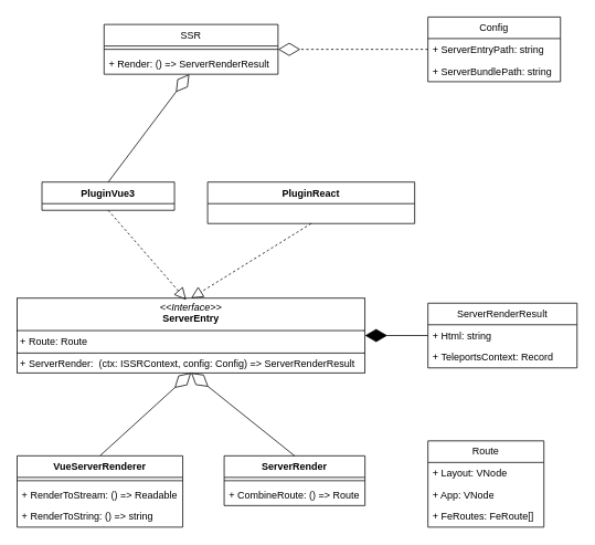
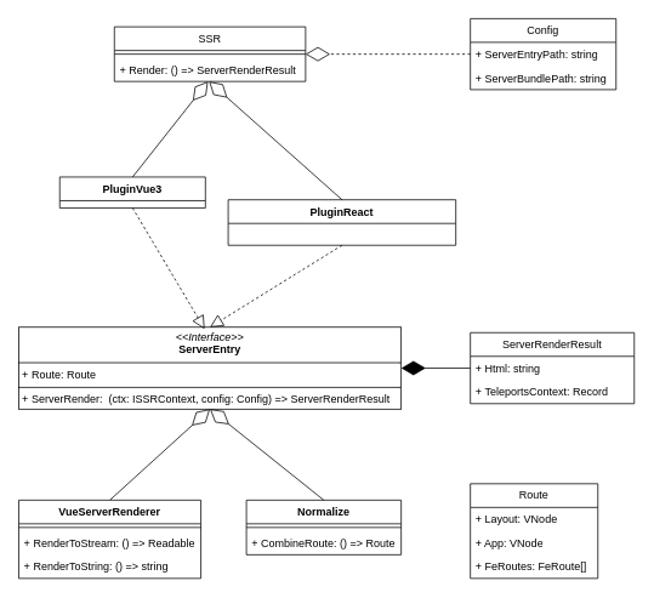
  <mxCell id="0" />
  <mxCell id="1" parent="0" />
  <mxCell id="2" value="Config" style="swimlane;fontStyle=0;childLayout=stackLayout;horizontal=1;startSize=26;fillColor=none;horizontalStack=0;resizeParent=1;resizeParentMax=0;resizeLast=0;collapsible=1;marginBottom=0;whiteSpace=wrap;html=1;" parent="1" vertex="1"><mxGeometry x="516" y="20" width="160" height="78" as="geometry"><mxRectangle x="340" y="330" width="80" height="30" as="alternateBounds" /></mxGeometry></mxCell>
  <mxCell id="3" value="+ ServerEntryPath: string" style="text;strokeColor=none;fillColor=none;align=left;verticalAlign=top;spacingLeft=4;spacingRight=4;overflow=hidden;rotatable=0;points=[[0,0.5],[1,0.5]];portConstraint=eastwest;whiteSpace=wrap;html=1;" parent="2" vertex="1"><mxGeometry y="26" width="160" height="26" as="geometry" /></mxCell>
  <mxCell id="4" value="+ ServerBundlePath: string" style="text;strokeColor=none;fillColor=none;align=left;verticalAlign=top;spacingLeft=4;spacingRight=4;overflow=hidden;rotatable=0;points=[[0,0.5],[1,0.5]];portConstraint=eastwest;whiteSpace=wrap;html=1;" parent="2" vertex="1"><mxGeometry y="52" width="160" height="26" as="geometry" /></mxCell>
  <mxCell id="5" value="Route" style="swimlane;fontStyle=0;childLayout=stackLayout;horizontal=1;startSize=26;fillColor=none;horizontalStack=0;resizeParent=1;resizeParentMax=0;resizeLast=0;collapsible=1;marginBottom=0;whiteSpace=wrap;html=1;" vertex="1" parent="1"><mxGeometry x="516" y="531" width="140" height="104" as="geometry" /></mxCell>
  <mxCell id="6" value="+ Layout: VNode" style="text;strokeColor=none;fillColor=none;align=left;verticalAlign=top;spacingLeft=4;spacingRight=4;overflow=hidden;rotatable=0;points=[[0,0.5],[1,0.5]];portConstraint=eastwest;whiteSpace=wrap;html=1;" vertex="1" parent="5"><mxGeometry y="26" width="140" height="26" as="geometry" /></mxCell>
  <mxCell id="7" value="+ App: VNode" style="text;strokeColor=none;fillColor=none;align=left;verticalAlign=top;spacingLeft=4;spacingRight=4;overflow=hidden;rotatable=0;points=[[0,0.5],[1,0.5]];portConstraint=eastwest;whiteSpace=wrap;html=1;" vertex="1" parent="5"><mxGeometry y="52" width="140" height="26" as="geometry" /></mxCell>
  <mxCell id="8" value="+ FeRoutes: FeRoute[]" style="text;strokeColor=none;fillColor=none;align=left;verticalAlign=top;spacingLeft=4;spacingRight=4;overflow=hidden;rotatable=0;points=[[0,0.5],[1,0.5]];portConstraint=eastwest;whiteSpace=wrap;html=1;" vertex="1" parent="5"><mxGeometry y="78" width="140" height="26" as="geometry" /></mxCell>
  <mxCell id="9" value="&lt;p style=&quot;margin:0px;margin-top:4px;text-align:center;&quot;&gt;&lt;i&gt;&amp;lt;&amp;lt;Interface&amp;gt;&amp;gt;&lt;/i&gt;&lt;br&gt;&lt;b&gt;ServerEntry&lt;/b&gt;&lt;/p&gt;&lt;hr size=&quot;1&quot; style=&quot;border-style:solid;&quot;&gt;&lt;p style=&quot;margin:0px;margin-left:4px;&quot;&gt;+ Route: Route&lt;/p&gt;&lt;hr size=&quot;1&quot; style=&quot;border-style:solid;&quot;&gt;&lt;p style=&quot;margin:0px;margin-left:4px;&quot;&gt;+ ServerRender:&amp;nbsp; (ctx: ISSRContext, config: Config) =&amp;gt;&amp;nbsp;&lt;span style=&quot;text-align: center; background-color: transparent; color: light-dark(rgb(0, 0, 0), rgb(255, 255, 255));&quot;&gt;ServerRenderResult&lt;/span&gt;&lt;/p&gt;" style="verticalAlign=top;align=left;overflow=fill;html=1;whiteSpace=wrap;" vertex="1" parent="1"><mxGeometry x="20" y="359" width="420" height="90" as="geometry" /></mxCell>
  <mxCell id="10" value="ServerRenderResult" style="swimlane;fontStyle=0;childLayout=stackLayout;horizontal=1;startSize=26;fillColor=none;horizontalStack=0;resizeParent=1;resizeParentMax=0;resizeLast=0;collapsible=1;marginBottom=0;whiteSpace=wrap;html=1;" vertex="1" parent="1"><mxGeometry x="516" y="365" width="180" height="78" as="geometry" /></mxCell>
  <mxCell id="11" value="+ Html: string" style="text;strokeColor=none;fillColor=none;align=left;verticalAlign=top;spacingLeft=4;spacingRight=4;overflow=hidden;rotatable=0;points=[[0,0.5],[1,0.5]];portConstraint=eastwest;whiteSpace=wrap;html=1;" vertex="1" parent="10"><mxGeometry y="26" width="180" height="26" as="geometry" /></mxCell>
  <mxCell id="12" value="+ TeleportsContext: Record" style="text;strokeColor=none;fillColor=none;align=left;verticalAlign=top;spacingLeft=4;spacingRight=4;overflow=hidden;rotatable=0;points=[[0,0.5],[1,0.5]];portConstraint=eastwest;whiteSpace=wrap;html=1;" vertex="1" parent="10"><mxGeometry y="52" width="180" height="26" as="geometry" /></mxCell>
- <mxCell id="13" value="PluginVue3" style="swimlane;fontStyle=1;align=center;verticalAlign=top;childLayout=stackLayout;horizontal=1;startSize=26;horizontalStack=0;resizeParent=1;resizeParentMax=0;resizeLast=0;collapsible=1;marginBottom=0;whiteSpace=wrap;html=1;" vertex="1" parent="1"><mxGeometry x="50" y="219" width="160" height="34" as="geometry" /></mxCell>
+ <mxCell id="13" value="PluginVue3" style="swimlane;fontStyle=1;align=center;verticalAlign=top;childLayout=stackLayout;horizontal=1;startSize=26;horizontalStack=0;resizeParent=1;resizeParentMax=0;resizeLast=0;collapsible=1;marginBottom=0;whiteSpace=wrap;html=1;" vertex="1" parent="1"><mxGeometry x="65" y="194" width="160" height="34" as="geometry" /></mxCell>
  <mxCell id="14" value="" style="endArrow=block;dashed=1;endFill=0;endSize=12;html=1;rounded=0;exitX=0.5;exitY=1;exitDx=0;exitDy=0;entryX=0.486;entryY=0.022;entryDx=0;entryDy=0;entryPerimeter=0;" edge="1" parent="1" source="13" target="9"><mxGeometry width="160" relative="1" as="geometry"><mxPoint x="300" y="159" as="sourcePoint" /><mxPoint x="460" y="159" as="targetPoint" /></mxGeometry></mxCell>
  <mxCell id="15" value="PluginReact" style="swimlane;fontStyle=1;align=center;verticalAlign=top;childLayout=stackLayout;horizontal=1;startSize=26;horizontalStack=0;resizeParent=1;resizeParentMax=0;resizeLast=0;collapsible=1;marginBottom=0;whiteSpace=wrap;html=1;" vertex="1" parent="1"><mxGeometry x="250" y="219" width="250" height="50" as="geometry" /></mxCell>
  <mxCell id="16" value="" style="endArrow=block;dashed=1;endFill=0;endSize=12;html=1;rounded=0;exitX=0.5;exitY=1;exitDx=0;exitDy=0;entryX=0.5;entryY=0;entryDx=0;entryDy=0;" edge="1" parent="1" source="15" target="9"><mxGeometry width="160" relative="1" as="geometry"><mxPoint x="300" y="159" as="sourcePoint" /><mxPoint x="460" y="159" as="targetPoint" /></mxGeometry></mxCell>
  <mxCell id="17" value="" style="endArrow=diamondThin;endFill=0;endSize=24;html=1;rounded=0;entryX=0.5;entryY=1;entryDx=0;entryDy=0;exitX=0.5;exitY=0;exitDx=0;exitDy=0;" edge="1" parent="1" source="18" target="9"><mxGeometry width="160" relative="1" as="geometry"><mxPoint x="230" y="539" as="sourcePoint" /><mxPoint x="460" y="659" as="targetPoint" /></mxGeometry></mxCell>
  <mxCell id="18" value="VueServerRenderer" style="swimlane;fontStyle=1;align=center;verticalAlign=top;childLayout=stackLayout;horizontal=1;startSize=26;horizontalStack=0;resizeParent=1;resizeParentMax=0;resizeLast=0;collapsible=1;marginBottom=0;whiteSpace=wrap;html=1;" vertex="1" parent="1"><mxGeometry x="20" y="549" width="200" height="86" as="geometry" /></mxCell>
  <mxCell id="19" value="" style="line;strokeWidth=1;fillColor=none;align=left;verticalAlign=middle;spacingTop=-1;spacingLeft=3;spacingRight=3;rotatable=0;labelPosition=right;points=[];portConstraint=eastwest;strokeColor=inherit;" vertex="1" parent="18"><mxGeometry y="26" width="200" height="8" as="geometry" /></mxCell>
  <mxCell id="20" value="+ RenderToStream: () =&amp;gt; Readable" style="text;strokeColor=none;fillColor=none;align=left;verticalAlign=top;spacingLeft=4;spacingRight=4;overflow=hidden;rotatable=0;points=[[0,0.5],[1,0.5]];portConstraint=eastwest;whiteSpace=wrap;html=1;" vertex="1" parent="18"><mxGeometry y="34" width="200" height="26" as="geometry" /></mxCell>
  <mxCell id="21" value="+ RenderToString: () =&amp;gt; string" style="text;strokeColor=none;fillColor=none;align=left;verticalAlign=top;spacingLeft=4;spacingRight=4;overflow=hidden;rotatable=0;points=[[0,0.5],[1,0.5]];portConstraint=eastwest;whiteSpace=wrap;html=1;" vertex="1" parent="18"><mxGeometry y="60" width="200" height="26" as="geometry" /></mxCell>
- <mxCell id="22" value="ServerRender" style="swimlane;fontStyle=1;align=center;verticalAlign=top;childLayout=stackLayout;horizontal=1;startSize=26;horizontalStack=0;resizeParent=1;resizeParentMax=0;resizeLast=0;collapsible=1;marginBottom=0;whiteSpace=wrap;html=1;" vertex="1" parent="1"><mxGeometry x="270" y="549" width="170" height="60" as="geometry" /></mxCell>
+ <mxCell id="22" value="Normalize" style="swimlane;fontStyle=1;align=center;verticalAlign=top;childLayout=stackLayout;horizontal=1;startSize=26;horizontalStack=0;resizeParent=1;resizeParentMax=0;resizeLast=0;collapsible=1;marginBottom=0;whiteSpace=wrap;html=1;" vertex="1" parent="1"><mxGeometry x="270" y="549" width="170" height="60" as="geometry" /></mxCell>
  <mxCell id="23" value="" style="line;strokeWidth=1;fillColor=none;align=left;verticalAlign=middle;spacingTop=-1;spacingLeft=3;spacingRight=3;rotatable=0;labelPosition=right;points=[];portConstraint=eastwest;strokeColor=inherit;" vertex="1" parent="22"><mxGeometry y="26" width="170" height="8" as="geometry" /></mxCell>
  <mxCell id="24" value="+ CombineRoute: () =&amp;gt; Route" style="text;strokeColor=none;fillColor=none;align=left;verticalAlign=top;spacingLeft=4;spacingRight=4;overflow=hidden;rotatable=0;points=[[0,0.5],[1,0.5]];portConstraint=eastwest;whiteSpace=wrap;html=1;" vertex="1" parent="22"><mxGeometry y="34" width="170" height="26" as="geometry" /></mxCell>
  <mxCell id="25" value="" style="endArrow=diamondThin;endFill=0;endSize=24;html=1;rounded=0;exitX=0.5;exitY=0;exitDx=0;exitDy=0;" edge="1" parent="1" source="22"><mxGeometry width="160" relative="1" as="geometry"><mxPoint x="300" y="559" as="sourcePoint" /><mxPoint x="230" y="449" as="targetPoint" /></mxGeometry></mxCell>
  <mxCell id="26" value="SSR" style="swimlane;fontStyle=0;childLayout=stackLayout;horizontal=1;startSize=26;fillColor=none;horizontalStack=0;resizeParent=1;resizeParentMax=0;resizeLast=0;collapsible=1;marginBottom=0;whiteSpace=wrap;html=1;" vertex="1" parent="1"><mxGeometry x="125" y="29" width="210" height="60" as="geometry" /></mxCell>
  <mxCell id="27" value="" style="line;strokeWidth=1;fillColor=none;align=left;verticalAlign=middle;spacingTop=-1;spacingLeft=3;spacingRight=3;rotatable=0;labelPosition=right;points=[];portConstraint=eastwest;strokeColor=inherit;" vertex="1" parent="26"><mxGeometry y="26" width="210" height="8" as="geometry" /></mxCell>
  <mxCell id="28" value="+ Render: () =&amp;gt;&amp;nbsp;&lt;span style=&quot;text-align: center;&quot;&gt;ServerRenderResult&lt;/span&gt;" style="text;strokeColor=none;fillColor=none;align=left;verticalAlign=top;spacingLeft=4;spacingRight=4;overflow=hidden;rotatable=0;points=[[0,0.5],[1,0.5]];portConstraint=eastwest;whiteSpace=wrap;html=1;" vertex="1" parent="26"><mxGeometry y="34" width="210" height="26" as="geometry" /></mxCell>
  <mxCell id="29" value="" style="endArrow=diamondThin;endFill=0;endSize=24;html=1;rounded=0;entryX=0.49;entryY=1;entryDx=0;entryDy=0;entryPerimeter=0;exitX=0.5;exitY=0;exitDx=0;exitDy=0;" edge="1" parent="1" source="13" target="28"><mxGeometry width="160" relative="1" as="geometry"><mxPoint x="300" y="259" as="sourcePoint" /><mxPoint x="460" y="259" as="targetPoint" /></mxGeometry></mxCell>
+ <mxCell id="30" value="" style="endArrow=diamondThin;endFill=0;endSize=24;html=1;rounded=0;entryX=0.495;entryY=1;entryDx=0;entryDy=0;entryPerimeter=0;exitX=0.5;exitY=0;exitDx=0;exitDy=0;" edge="1" parent="1" source="15" target="28"><mxGeometry width="160" relative="1" as="geometry"><mxPoint x="300" y="259" as="sourcePoint" /><mxPoint x="460" y="259" as="targetPoint" /></mxGeometry></mxCell>
  <mxCell id="31" value="" style="endArrow=diamondThin;endFill=0;endSize=24;html=1;rounded=0;exitX=0;exitY=0.5;exitDx=0;exitDy=0;entryX=1;entryY=0.5;entryDx=0;entryDy=0;dashed=1;" edge="1" parent="1" source="3" target="26"><mxGeometry width="160" relative="1" as="geometry"><mxPoint x="576" y="59" as="sourcePoint" /><mxPoint x="346" y="59" as="targetPoint" /></mxGeometry></mxCell>
  <mxCell id="32" value="" style="endArrow=diamondThin;endFill=1;endSize=24;html=1;rounded=0;entryX=1;entryY=0.5;entryDx=0;entryDy=0;exitX=0;exitY=0.5;exitDx=0;exitDy=0;" edge="1" parent="1" source="11" target="9"><mxGeometry width="160" relative="1" as="geometry"><mxPoint x="176" y="459" as="sourcePoint" /><mxPoint x="336" y="459" as="targetPoint" /></mxGeometry></mxCell>
